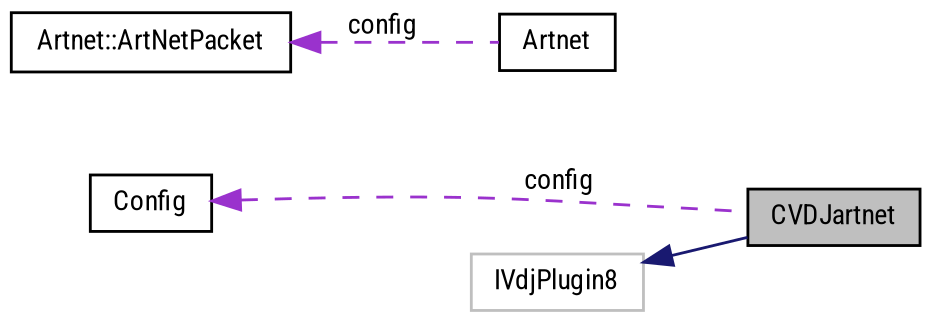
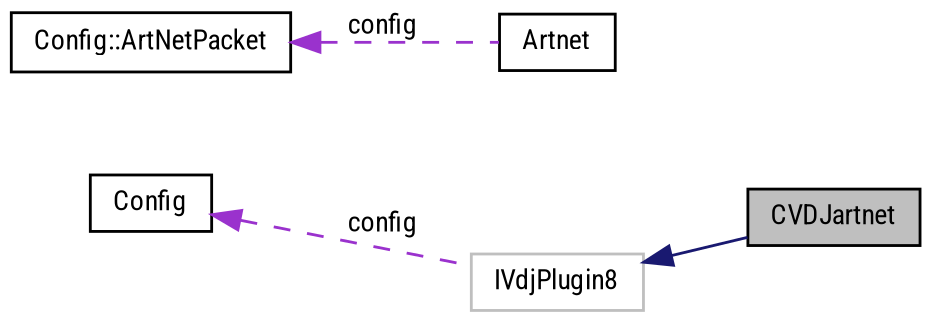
  digraph {
    fontname="Roboto Condensed"
    rankdir=LR
    node [color=black fillcolor=white fontname="Roboto Condensed" fontsize=10 shape=record style=filled]
    edge [color=darkorchid3 dir=back fontname="Roboto Condensed" fontsize=10 labelfontname=Helvetica labelfontsize=10 style=dashed]
    n1 [fillcolor=grey75 fontcolor=black height=0.2 label=CVDJartnet width=0.4]
    n2 [color=grey75 height=0.2 label=IVdjPlugin8 width=0.4]
    n3 [height=0.2 label=Config width=0.4]
    n4 [height=0.2 label=Artnet width=0.4]
-   n5 [height=0.2 label="Artnet::ArtNetPacket" width=0.4]
+   n5 [height=0.2 label="Config::ArtNetPacket" width=0.4]
    n2 -> n1 [color=midnightblue style=solid]
-   n3 -> n1 [label=" config"]
+   n3 -> n2 [label=" config"]
    n5 -> n4 [label=" config"]
  }
